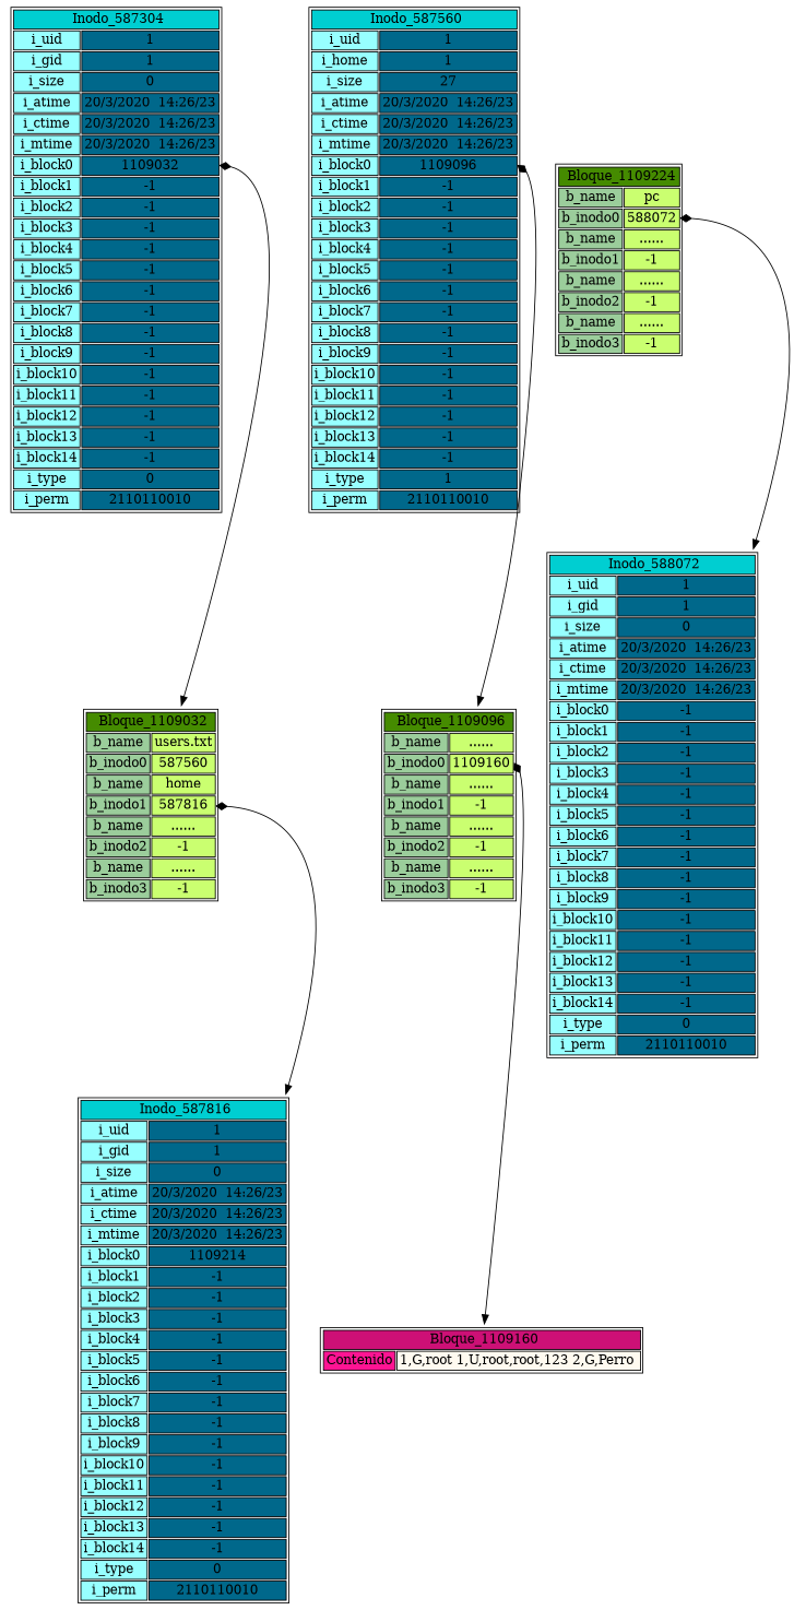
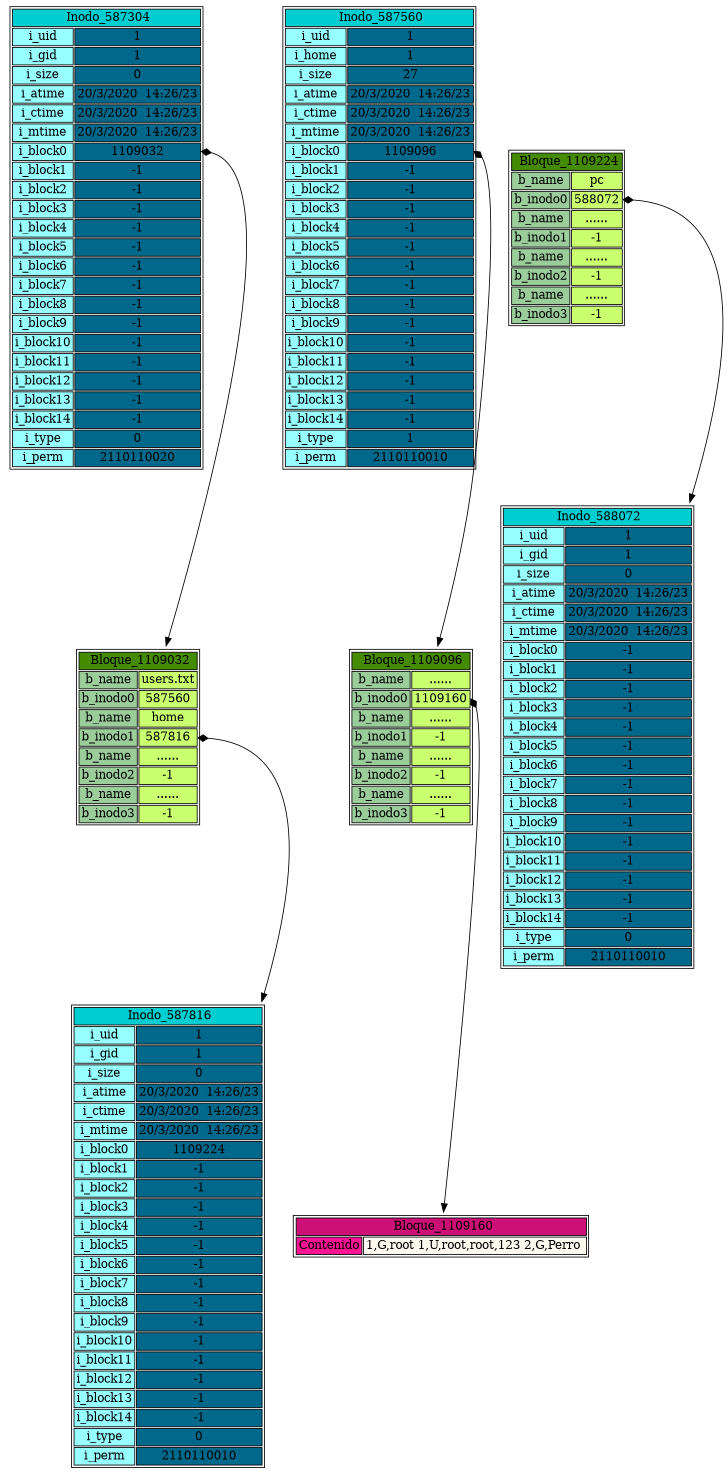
  digraph {
    rankdir=TB
    node [shape=plaintext]
    edge [arrowtail=diamond dir=both tailport=P0]
-   n1 [label=< <TABLE BGCOLOR="white"><TR><TD COLSPAN="2" BGCOLOR="darkturquoise" > Inodo_587304</TD></TR> <TR><TD BGCOLOR="darkslategray1">i_uid</TD><TD BGCOLOR="deepskyblue4">1</TD>  </TR> <TR><TD BGCOLOR="darkslategray1">i_gid</TD><TD BGCOLOR="deepskyblue4">1</TD>  </TR> <TR><TD BGCOLOR="darkslategray1">i_size</TD><TD BGCOLOR="deepskyblue4">0</TD>  </TR> <TR><TD BGCOLOR="darkslategray1">i_atime</TD><TD BGCOLOR="deepskyblue4">20/3/2020  14:26/23</TD>  </TR> <TR><TD BGCOLOR="darkslategray1">i_ctime</TD><TD BGCOLOR="deepskyblue4">20/3/2020  14:26/23</TD>  </TR> <TR><TD BGCOLOR="darkslategray1">i_mtime</TD><TD BGCOLOR="deepskyblue4">20/3/2020  14:26/23</TD>  </TR> <TR><TD  BGCOLOR="darkslategray1">i_block0</TD><TD PORT="P0" BGCOLOR="deepskyblue4">1109032</TD>  </TR>  <TR><TD  BGCOLOR="darkslategray1">i_block1</TD><TD PORT="P1" BGCOLOR="deepskyblue4">-1</TD>  </TR>  <TR><TD  BGCOLOR="darkslategray1">i_block2</TD><TD PORT="P2" BGCOLOR="deepskyblue4">-1</TD>  </TR>  <TR><TD  BGCOLOR="darkslategray1">i_block3</TD><TD PORT="P3" BGCOLOR="deepskyblue4">-1</TD>  </TR>  <TR><TD  BGCOLOR="darkslategray1">i_block4</TD><TD PORT="P4" BGCOLOR="deepskyblue4">-1</TD>  </TR>  <TR><TD  BGCOLOR="darkslategray1">i_block5</TD><TD PORT="P5" BGCOLOR="deepskyblue4">-1</TD>  </TR>  <TR><TD  BGCOLOR="darkslategray1">i_block6</TD><TD PORT="P6" BGCOLOR="deepskyblue4">-1</TD>  </TR>  <TR><TD  BGCOLOR="darkslategray1">i_block7</TD><TD PORT="P7" BGCOLOR="deepskyblue4">-1</TD>  </TR>  <TR><TD  BGCOLOR="darkslategray1">i_block8</TD><TD PORT="P8" BGCOLOR="deepskyblue4">-1</TD>  </TR>  <TR><TD  BGCOLOR="darkslategray1">i_block9</TD><TD PORT="P9" BGCOLOR="deepskyblue4">-1</TD>  </TR>  <TR><TD  BGCOLOR="darkslategray1">i_block10</TD><TD PORT="P10" BGCOLOR="deepskyblue4">-1</TD>  </TR>  <TR><TD  BGCOLOR="darkslategray1">i_block11</TD><TD PORT="P11" BGCOLOR="deepskyblue4">-1</TD>  </TR>  <TR><TD  BGCOLOR="darkslategray1">i_block12</TD><TD PORT="P12" BGCOLOR="deepskyblue4">-1</TD>  </TR>  <TR><TD  BGCOLOR="darkslategray1">i_block13</TD><TD PORT="P13" BGCOLOR="deepskyblue4">-1</TD>  </TR>  <TR><TD  BGCOLOR="darkslategray1">i_block14</TD><TD PORT="P14" BGCOLOR="deepskyblue4">-1</TD>  </TR>  <TR><TD BGCOLOR="darkslategray1">i_type</TD><TD BGCOLOR="deepskyblue4">0</TD>  </TR> <TR><TD BGCOLOR="darkslategray1">i_perm</TD><TD BGCOLOR="deepskyblue4">2110110010</TD>  </TR> </TABLE>>]
+   n1 [label=< <TABLE BGCOLOR="white"><TR><TD COLSPAN="2" BGCOLOR="darkturquoise" > Inodo_587304</TD></TR> <TR><TD BGCOLOR="darkslategray1">i_uid</TD><TD BGCOLOR="deepskyblue4">1</TD>  </TR> <TR><TD BGCOLOR="darkslategray1">i_gid</TD><TD BGCOLOR="deepskyblue4">1</TD>  </TR> <TR><TD BGCOLOR="darkslategray1">i_size</TD><TD BGCOLOR="deepskyblue4">0</TD>  </TR> <TR><TD BGCOLOR="darkslategray1">i_atime</TD><TD BGCOLOR="deepskyblue4">20/3/2020  14:26/23</TD>  </TR> <TR><TD BGCOLOR="darkslategray1">i_ctime</TD><TD BGCOLOR="deepskyblue4">20/3/2020  14:26/23</TD>  </TR> <TR><TD BGCOLOR="darkslategray1">i_mtime</TD><TD BGCOLOR="deepskyblue4">20/3/2020  14:26/23</TD>  </TR> <TR><TD  BGCOLOR="darkslategray1">i_block0</TD><TD PORT="P0" BGCOLOR="deepskyblue4">1109032</TD>  </TR>  <TR><TD  BGCOLOR="darkslategray1">i_block1</TD><TD PORT="P1" BGCOLOR="deepskyblue4">-1</TD>  </TR>  <TR><TD  BGCOLOR="darkslategray1">i_block2</TD><TD PORT="P2" BGCOLOR="deepskyblue4">-1</TD>  </TR>  <TR><TD  BGCOLOR="darkslategray1">i_block3</TD><TD PORT="P3" BGCOLOR="deepskyblue4">-1</TD>  </TR>  <TR><TD  BGCOLOR="darkslategray1">i_block4</TD><TD PORT="P4" BGCOLOR="deepskyblue4">-1</TD>  </TR>  <TR><TD  BGCOLOR="darkslategray1">i_block5</TD><TD PORT="P5" BGCOLOR="deepskyblue4">-1</TD>  </TR>  <TR><TD  BGCOLOR="darkslategray1">i_block6</TD><TD PORT="P6" BGCOLOR="deepskyblue4">-1</TD>  </TR>  <TR><TD  BGCOLOR="darkslategray1">i_block7</TD><TD PORT="P7" BGCOLOR="deepskyblue4">-1</TD>  </TR>  <TR><TD  BGCOLOR="darkslategray1">i_block8</TD><TD PORT="P8" BGCOLOR="deepskyblue4">-1</TD>  </TR>  <TR><TD  BGCOLOR="darkslategray1">i_block9</TD><TD PORT="P9" BGCOLOR="deepskyblue4">-1</TD>  </TR>  <TR><TD  BGCOLOR="darkslategray1">i_block10</TD><TD PORT="P10" BGCOLOR="deepskyblue4">-1</TD>  </TR>  <TR><TD  BGCOLOR="darkslategray1">i_block11</TD><TD PORT="P11" BGCOLOR="deepskyblue4">-1</TD>  </TR>  <TR><TD  BGCOLOR="darkslategray1">i_block12</TD><TD PORT="P12" BGCOLOR="deepskyblue4">-1</TD>  </TR>  <TR><TD  BGCOLOR="darkslategray1">i_block13</TD><TD PORT="P13" BGCOLOR="deepskyblue4">-1</TD>  </TR>  <TR><TD  BGCOLOR="darkslategray1">i_block14</TD><TD PORT="P14" BGCOLOR="deepskyblue4">-1</TD>  </TR>  <TR><TD BGCOLOR="darkslategray1">i_type</TD><TD BGCOLOR="deepskyblue4">0</TD>  </TR> <TR><TD BGCOLOR="darkslategray1">i_perm</TD><TD BGCOLOR="deepskyblue4">2110110020</TD>  </TR> </TABLE>>]
    n2 [label=< <TABLE BGCOLOR="white"><TR><TD COLSPAN="2" BGCOLOR="chartreuse4" > Bloque_1109032</TD></TR> <TR><TD BGCOLOR="darkseagreen3">b_name</TD><TD BGCOLOR="darkolivegreen1">users.txt</TD>  </TR> <TR><TD  BGCOLOR="darkseagreen3">b_inodo0</TD><TD PORT="P0" BGCOLOR="darkolivegreen1">587560</TD>  </TR>  <TR><TD BGCOLOR="darkseagreen3">b_name</TD><TD BGCOLOR="darkolivegreen1">home</TD>  </TR> <TR><TD  BGCOLOR="darkseagreen3">b_inodo1</TD><TD PORT="P1" BGCOLOR="darkolivegreen1">587816</TD>  </TR>  <TR><TD BGCOLOR="darkseagreen3">b_name</TD><TD BGCOLOR="darkolivegreen1">......</TD>  </TR> <TR><TD  BGCOLOR="darkseagreen3">b_inodo2</TD><TD PORT="P2" BGCOLOR="darkolivegreen1">-1</TD>  </TR>  <TR><TD BGCOLOR="darkseagreen3">b_name</TD><TD BGCOLOR="darkolivegreen1">......</TD>  </TR> <TR><TD  BGCOLOR="darkseagreen3">b_inodo3</TD><TD PORT="P3" BGCOLOR="darkolivegreen1">-1</TD>  </TR>  </TABLE>>]
-   n3 [label=< <TABLE BGCOLOR="white"><TR><TD COLSPAN="2" BGCOLOR="darkturquoise" > Inodo_587816</TD></TR> <TR><TD BGCOLOR="darkslategray1">i_uid</TD><TD BGCOLOR="deepskyblue4">1</TD>  </TR> <TR><TD BGCOLOR="darkslategray1">i_gid</TD><TD BGCOLOR="deepskyblue4">1</TD>  </TR> <TR><TD BGCOLOR="darkslategray1">i_size</TD><TD BGCOLOR="deepskyblue4">0</TD>  </TR> <TR><TD BGCOLOR="darkslategray1">i_atime</TD><TD BGCOLOR="deepskyblue4">20/3/2020  14:26/23</TD>  </TR> <TR><TD BGCOLOR="darkslategray1">i_ctime</TD><TD BGCOLOR="deepskyblue4">20/3/2020  14:26/23</TD>  </TR> <TR><TD BGCOLOR="darkslategray1">i_mtime</TD><TD BGCOLOR="deepskyblue4">20/3/2020  14:26/23</TD>  </TR> <TR><TD  BGCOLOR="darkslategray1">i_block0</TD><TD PORT="P0" BGCOLOR="deepskyblue4">1109214</TD>  </TR>  <TR><TD  BGCOLOR="darkslategray1">i_block1</TD><TD PORT="P1" BGCOLOR="deepskyblue4">-1</TD>  </TR>  <TR><TD  BGCOLOR="darkslategray1">i_block2</TD><TD PORT="P2" BGCOLOR="deepskyblue4">-1</TD>  </TR>  <TR><TD  BGCOLOR="darkslategray1">i_block3</TD><TD PORT="P3" BGCOLOR="deepskyblue4">-1</TD>  </TR>  <TR><TD  BGCOLOR="darkslategray1">i_block4</TD><TD PORT="P4" BGCOLOR="deepskyblue4">-1</TD>  </TR>  <TR><TD  BGCOLOR="darkslategray1">i_block5</TD><TD PORT="P5" BGCOLOR="deepskyblue4">-1</TD>  </TR>  <TR><TD  BGCOLOR="darkslategray1">i_block6</TD><TD PORT="P6" BGCOLOR="deepskyblue4">-1</TD>  </TR>  <TR><TD  BGCOLOR="darkslategray1">i_block7</TD><TD PORT="P7" BGCOLOR="deepskyblue4">-1</TD>  </TR>  <TR><TD  BGCOLOR="darkslategray1">i_block8</TD><TD PORT="P8" BGCOLOR="deepskyblue4">-1</TD>  </TR>  <TR><TD  BGCOLOR="darkslategray1">i_block9</TD><TD PORT="P9" BGCOLOR="deepskyblue4">-1</TD>  </TR>  <TR><TD  BGCOLOR="darkslategray1">i_block10</TD><TD PORT="P10" BGCOLOR="deepskyblue4">-1</TD>  </TR>  <TR><TD  BGCOLOR="darkslategray1">i_block11</TD><TD PORT="P11" BGCOLOR="deepskyblue4">-1</TD>  </TR>  <TR><TD  BGCOLOR="darkslategray1">i_block12</TD><TD PORT="P12" BGCOLOR="deepskyblue4">-1</TD>  </TR>  <TR><TD  BGCOLOR="darkslategray1">i_block13</TD><TD PORT="P13" BGCOLOR="deepskyblue4">-1</TD>  </TR>  <TR><TD  BGCOLOR="darkslategray1">i_block14</TD><TD PORT="P14" BGCOLOR="deepskyblue4">-1</TD>  </TR>  <TR><TD BGCOLOR="darkslategray1">i_type</TD><TD BGCOLOR="deepskyblue4">0</TD>  </TR> <TR><TD BGCOLOR="darkslategray1">i_perm</TD><TD BGCOLOR="deepskyblue4">2110110010</TD>  </TR> </TABLE>>]
+   n3 [label=< <TABLE BGCOLOR="white"><TR><TD COLSPAN="2" BGCOLOR="darkturquoise" > Inodo_587816</TD></TR> <TR><TD BGCOLOR="darkslategray1">i_uid</TD><TD BGCOLOR="deepskyblue4">1</TD>  </TR> <TR><TD BGCOLOR="darkslategray1">i_gid</TD><TD BGCOLOR="deepskyblue4">1</TD>  </TR> <TR><TD BGCOLOR="darkslategray1">i_size</TD><TD BGCOLOR="deepskyblue4">0</TD>  </TR> <TR><TD BGCOLOR="darkslategray1">i_atime</TD><TD BGCOLOR="deepskyblue4">20/3/2020  14:26/23</TD>  </TR> <TR><TD BGCOLOR="darkslategray1">i_ctime</TD><TD BGCOLOR="deepskyblue4">20/3/2020  14:26/23</TD>  </TR> <TR><TD BGCOLOR="darkslategray1">i_mtime</TD><TD BGCOLOR="deepskyblue4">20/3/2020  14:26/23</TD>  </TR> <TR><TD  BGCOLOR="darkslategray1">i_block0</TD><TD PORT="P0" BGCOLOR="deepskyblue4">1109224</TD>  </TR>  <TR><TD  BGCOLOR="darkslategray1">i_block1</TD><TD PORT="P1" BGCOLOR="deepskyblue4">-1</TD>  </TR>  <TR><TD  BGCOLOR="darkslategray1">i_block2</TD><TD PORT="P2" BGCOLOR="deepskyblue4">-1</TD>  </TR>  <TR><TD  BGCOLOR="darkslategray1">i_block3</TD><TD PORT="P3" BGCOLOR="deepskyblue4">-1</TD>  </TR>  <TR><TD  BGCOLOR="darkslategray1">i_block4</TD><TD PORT="P4" BGCOLOR="deepskyblue4">-1</TD>  </TR>  <TR><TD  BGCOLOR="darkslategray1">i_block5</TD><TD PORT="P5" BGCOLOR="deepskyblue4">-1</TD>  </TR>  <TR><TD  BGCOLOR="darkslategray1">i_block6</TD><TD PORT="P6" BGCOLOR="deepskyblue4">-1</TD>  </TR>  <TR><TD  BGCOLOR="darkslategray1">i_block7</TD><TD PORT="P7" BGCOLOR="deepskyblue4">-1</TD>  </TR>  <TR><TD  BGCOLOR="darkslategray1">i_block8</TD><TD PORT="P8" BGCOLOR="deepskyblue4">-1</TD>  </TR>  <TR><TD  BGCOLOR="darkslategray1">i_block9</TD><TD PORT="P9" BGCOLOR="deepskyblue4">-1</TD>  </TR>  <TR><TD  BGCOLOR="darkslategray1">i_block10</TD><TD PORT="P10" BGCOLOR="deepskyblue4">-1</TD>  </TR>  <TR><TD  BGCOLOR="darkslategray1">i_block11</TD><TD PORT="P11" BGCOLOR="deepskyblue4">-1</TD>  </TR>  <TR><TD  BGCOLOR="darkslategray1">i_block12</TD><TD PORT="P12" BGCOLOR="deepskyblue4">-1</TD>  </TR>  <TR><TD  BGCOLOR="darkslategray1">i_block13</TD><TD PORT="P13" BGCOLOR="deepskyblue4">-1</TD>  </TR>  <TR><TD  BGCOLOR="darkslategray1">i_block14</TD><TD PORT="P14" BGCOLOR="deepskyblue4">-1</TD>  </TR>  <TR><TD BGCOLOR="darkslategray1">i_type</TD><TD BGCOLOR="deepskyblue4">0</TD>  </TR> <TR><TD BGCOLOR="darkslategray1">i_perm</TD><TD BGCOLOR="deepskyblue4">2110110010</TD>  </TR> </TABLE>>]
    n4 [label=< <TABLE BGCOLOR="white"><TR><TD COLSPAN="2" BGCOLOR="darkturquoise" > Inodo_587560</TD></TR> <TR><TD BGCOLOR="darkslategray1">i_uid</TD><TD BGCOLOR="deepskyblue4">1</TD>  </TR> <TR><TD BGCOLOR="darkslategray1">i_home</TD><TD BGCOLOR="deepskyblue4">1</TD>  </TR> <TR><TD BGCOLOR="darkslategray1">i_size</TD><TD BGCOLOR="deepskyblue4">27</TD>  </TR> <TR><TD BGCOLOR="darkslategray1">i_atime</TD><TD BGCOLOR="deepskyblue4">20/3/2020  14:26/23</TD>  </TR> <TR><TD BGCOLOR="darkslategray1">i_ctime</TD><TD BGCOLOR="deepskyblue4">20/3/2020  14:26/23</TD>  </TR> <TR><TD BGCOLOR="darkslategray1">i_mtime</TD><TD BGCOLOR="deepskyblue4">20/3/2020  14:26/23</TD>  </TR> <TR><TD  BGCOLOR="darkslategray1">i_block0</TD><TD PORT="P0" BGCOLOR="deepskyblue4">1109096</TD>  </TR>  <TR><TD  BGCOLOR="darkslategray1">i_block1</TD><TD PORT="P1" BGCOLOR="deepskyblue4">-1</TD>  </TR>  <TR><TD  BGCOLOR="darkslategray1">i_block2</TD><TD PORT="P2" BGCOLOR="deepskyblue4">-1</TD>  </TR>  <TR><TD  BGCOLOR="darkslategray1">i_block3</TD><TD PORT="P3" BGCOLOR="deepskyblue4">-1</TD>  </TR>  <TR><TD  BGCOLOR="darkslategray1">i_block4</TD><TD PORT="P4" BGCOLOR="deepskyblue4">-1</TD>  </TR>  <TR><TD  BGCOLOR="darkslategray1">i_block5</TD><TD PORT="P5" BGCOLOR="deepskyblue4">-1</TD>  </TR>  <TR><TD  BGCOLOR="darkslategray1">i_block6</TD><TD PORT="P6" BGCOLOR="deepskyblue4">-1</TD>  </TR>  <TR><TD  BGCOLOR="darkslategray1">i_block7</TD><TD PORT="P7" BGCOLOR="deepskyblue4">-1</TD>  </TR>  <TR><TD  BGCOLOR="darkslategray1">i_block8</TD><TD PORT="P8" BGCOLOR="deepskyblue4">-1</TD>  </TR>  <TR><TD  BGCOLOR="darkslategray1">i_block9</TD><TD PORT="P9" BGCOLOR="deepskyblue4">-1</TD>  </TR>  <TR><TD  BGCOLOR="darkslategray1">i_block10</TD><TD PORT="P10" BGCOLOR="deepskyblue4">-1</TD>  </TR>  <TR><TD  BGCOLOR="darkslategray1">i_block11</TD><TD PORT="P11" BGCOLOR="deepskyblue4">-1</TD>  </TR>  <TR><TD  BGCOLOR="darkslategray1">i_block12</TD><TD PORT="P12" BGCOLOR="deepskyblue4">-1</TD>  </TR>  <TR><TD  BGCOLOR="darkslategray1">i_block13</TD><TD PORT="P13" BGCOLOR="deepskyblue4">-1</TD>  </TR>  <TR><TD  BGCOLOR="darkslategray1">i_block14</TD><TD PORT="P14" BGCOLOR="deepskyblue4">-1</TD>  </TR>  <TR><TD BGCOLOR="darkslategray1">i_type</TD><TD BGCOLOR="deepskyblue4">1</TD>  </TR> <TR><TD BGCOLOR="darkslategray1">i_perm</TD><TD BGCOLOR="deepskyblue4">2110110010</TD>  </TR> </TABLE>>]
    n5 [label=< <TABLE BGCOLOR="white"><TR><TD COLSPAN="2" BGCOLOR="chartreuse4" > Bloque_1109096</TD></TR> <TR><TD BGCOLOR="darkseagreen3">b_name</TD><TD BGCOLOR="darkolivegreen1">......</TD>  </TR> <TR><TD  BGCOLOR="darkseagreen3">b_inodo0</TD><TD PORT="P0" BGCOLOR="darkolivegreen1">1109160</TD>  </TR>  <TR><TD BGCOLOR="darkseagreen3">b_name</TD><TD BGCOLOR="darkolivegreen1">......</TD>  </TR> <TR><TD  BGCOLOR="darkseagreen3">b_inodo1</TD><TD PORT="P1" BGCOLOR="darkolivegreen1">-1</TD>  </TR>  <TR><TD BGCOLOR="darkseagreen3">b_name</TD><TD BGCOLOR="darkolivegreen1">......</TD>  </TR> <TR><TD  BGCOLOR="darkseagreen3">b_inodo2</TD><TD PORT="P2" BGCOLOR="darkolivegreen1">-1</TD>  </TR>  <TR><TD BGCOLOR="darkseagreen3">b_name</TD><TD BGCOLOR="darkolivegreen1">......</TD>  </TR> <TR><TD  BGCOLOR="darkseagreen3">b_inodo3</TD><TD PORT="P3" BGCOLOR="darkolivegreen1">-1</TD>  </TR>  </TABLE>>]
    n6 [label=< <TABLE BGCOLOR="white"><TR><TD COLSPAN="2" BGCOLOR="deeppink3" > Bloque_1109160</TD></TR> <TR><TD BGCOLOR="deeppink">Contenido</TD><TD BGCOLOR="floralwhite">1,G,root 1,U,root,root,123 2,G,Perro </TD>  </TR> </TABLE>>]
    n7 [label=< <TABLE BGCOLOR="white"><TR><TD COLSPAN="2" BGCOLOR="chartreuse4" > Bloque_1109224</TD></TR> <TR><TD BGCOLOR="darkseagreen3">b_name</TD><TD BGCOLOR="darkolivegreen1">pc</TD>  </TR> <TR><TD  BGCOLOR="darkseagreen3">b_inodo0</TD><TD PORT="P0" BGCOLOR="darkolivegreen1">588072</TD>  </TR>  <TR><TD BGCOLOR="darkseagreen3">b_name</TD><TD BGCOLOR="darkolivegreen1">......</TD>  </TR> <TR><TD  BGCOLOR="darkseagreen3">b_inodo1</TD><TD PORT="P1" BGCOLOR="darkolivegreen1">-1</TD>  </TR>  <TR><TD BGCOLOR="darkseagreen3">b_name</TD><TD BGCOLOR="darkolivegreen1">......</TD>  </TR> <TR><TD  BGCOLOR="darkseagreen3">b_inodo2</TD><TD PORT="P2" BGCOLOR="darkolivegreen1">-1</TD>  </TR>  <TR><TD BGCOLOR="darkseagreen3">b_name</TD><TD BGCOLOR="darkolivegreen1">......</TD>  </TR> <TR><TD  BGCOLOR="darkseagreen3">b_inodo3</TD><TD PORT="P3" BGCOLOR="darkolivegreen1">-1</TD>  </TR>  </TABLE>>]
    n8 [label=< <TABLE BGCOLOR="white"><TR><TD COLSPAN="2" BGCOLOR="darkturquoise" > Inodo_588072</TD></TR> <TR><TD BGCOLOR="darkslategray1">i_uid</TD><TD BGCOLOR="deepskyblue4">1</TD>  </TR> <TR><TD BGCOLOR="darkslategray1">i_gid</TD><TD BGCOLOR="deepskyblue4">1</TD>  </TR> <TR><TD BGCOLOR="darkslategray1">i_size</TD><TD BGCOLOR="deepskyblue4">0</TD>  </TR> <TR><TD BGCOLOR="darkslategray1">i_atime</TD><TD BGCOLOR="deepskyblue4">20/3/2020  14:26/23</TD>  </TR> <TR><TD BGCOLOR="darkslategray1">i_ctime</TD><TD BGCOLOR="deepskyblue4">20/3/2020  14:26/23</TD>  </TR> <TR><TD BGCOLOR="darkslategray1">i_mtime</TD><TD BGCOLOR="deepskyblue4">20/3/2020  14:26/23</TD>  </TR> <TR><TD  BGCOLOR="darkslategray1">i_block0</TD><TD PORT="P0" BGCOLOR="deepskyblue4">-1</TD>  </TR>  <TR><TD  BGCOLOR="darkslategray1">i_block1</TD><TD PORT="P1" BGCOLOR="deepskyblue4">-1</TD>  </TR>  <TR><TD  BGCOLOR="darkslategray1">i_block2</TD><TD PORT="P2" BGCOLOR="deepskyblue4">-1</TD>  </TR>  <TR><TD  BGCOLOR="darkslategray1">i_block3</TD><TD PORT="P3" BGCOLOR="deepskyblue4">-1</TD>  </TR>  <TR><TD  BGCOLOR="darkslategray1">i_block4</TD><TD PORT="P4" BGCOLOR="deepskyblue4">-1</TD>  </TR>  <TR><TD  BGCOLOR="darkslategray1">i_block5</TD><TD PORT="P5" BGCOLOR="deepskyblue4">-1</TD>  </TR>  <TR><TD  BGCOLOR="darkslategray1">i_block6</TD><TD PORT="P6" BGCOLOR="deepskyblue4">-1</TD>  </TR>  <TR><TD  BGCOLOR="darkslategray1">i_block7</TD><TD PORT="P7" BGCOLOR="deepskyblue4">-1</TD>  </TR>  <TR><TD  BGCOLOR="darkslategray1">i_block8</TD><TD PORT="P8" BGCOLOR="deepskyblue4">-1</TD>  </TR>  <TR><TD  BGCOLOR="darkslategray1">i_block9</TD><TD PORT="P9" BGCOLOR="deepskyblue4">-1</TD>  </TR>  <TR><TD  BGCOLOR="darkslategray1">i_block10</TD><TD PORT="P10" BGCOLOR="deepskyblue4">-1</TD>  </TR>  <TR><TD  BGCOLOR="darkslategray1">i_block11</TD><TD PORT="P11" BGCOLOR="deepskyblue4">-1</TD>  </TR>  <TR><TD  BGCOLOR="darkslategray1">i_block12</TD><TD PORT="P12" BGCOLOR="deepskyblue4">-1</TD>  </TR>  <TR><TD  BGCOLOR="darkslategray1">i_block13</TD><TD PORT="P13" BGCOLOR="deepskyblue4">-1</TD>  </TR>  <TR><TD  BGCOLOR="darkslategray1">i_block14</TD><TD PORT="P14" BGCOLOR="deepskyblue4">-1</TD>  </TR>  <TR><TD BGCOLOR="darkslategray1">i_type</TD><TD BGCOLOR="deepskyblue4">0</TD>  </TR> <TR><TD BGCOLOR="darkslategray1">i_perm</TD><TD BGCOLOR="deepskyblue4">2110110010</TD>  </TR> </TABLE>>]
    n1 -> n2
    n2 -> n3 [tailport=P1]
    n4 -> n5
    n5 -> n6
    n7 -> n8
  }
